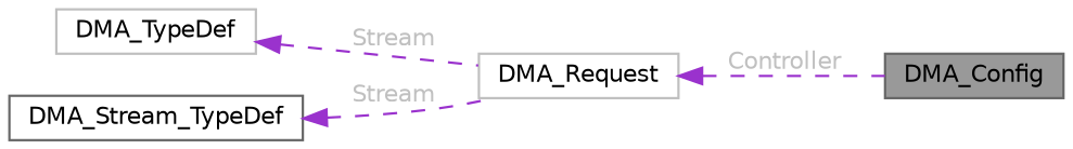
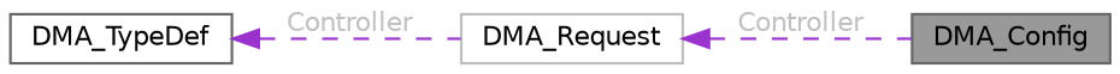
  digraph {
    rankdir=LR
    node [color=gray40 fillcolor=white fontname=Helvetica fontsize=10 shape=box style=filled]
    edge [color=darkorchid3 dir=back fontcolor=grey fontname=Helvetica fontsize=10 labelfontname=Helvetica labelfontsize=10 style=dashed]
    n1 [fillcolor=grey60 fontcolor=black height=0.2 label=DMA_Config width=0.4]
    n2 [color=grey75 height=0.2 label=DMA_Request width=0.4]
-   n3 [color=grey75 height=0.2 label=DMA_TypeDef width=0.4]
-   n4 [height=0.2 label=DMA_Stream_TypeDef width=0.4]
+   n3 [height=0.2 label=DMA_TypeDef width=0.4]
    n2 -> n1 [label=" Controller"]
-   n3 -> n2 [label=" Stream"]
-   n4 -> n2 [label=" Stream"]
+   n3 -> n2 [label=" Controller"]
  }
